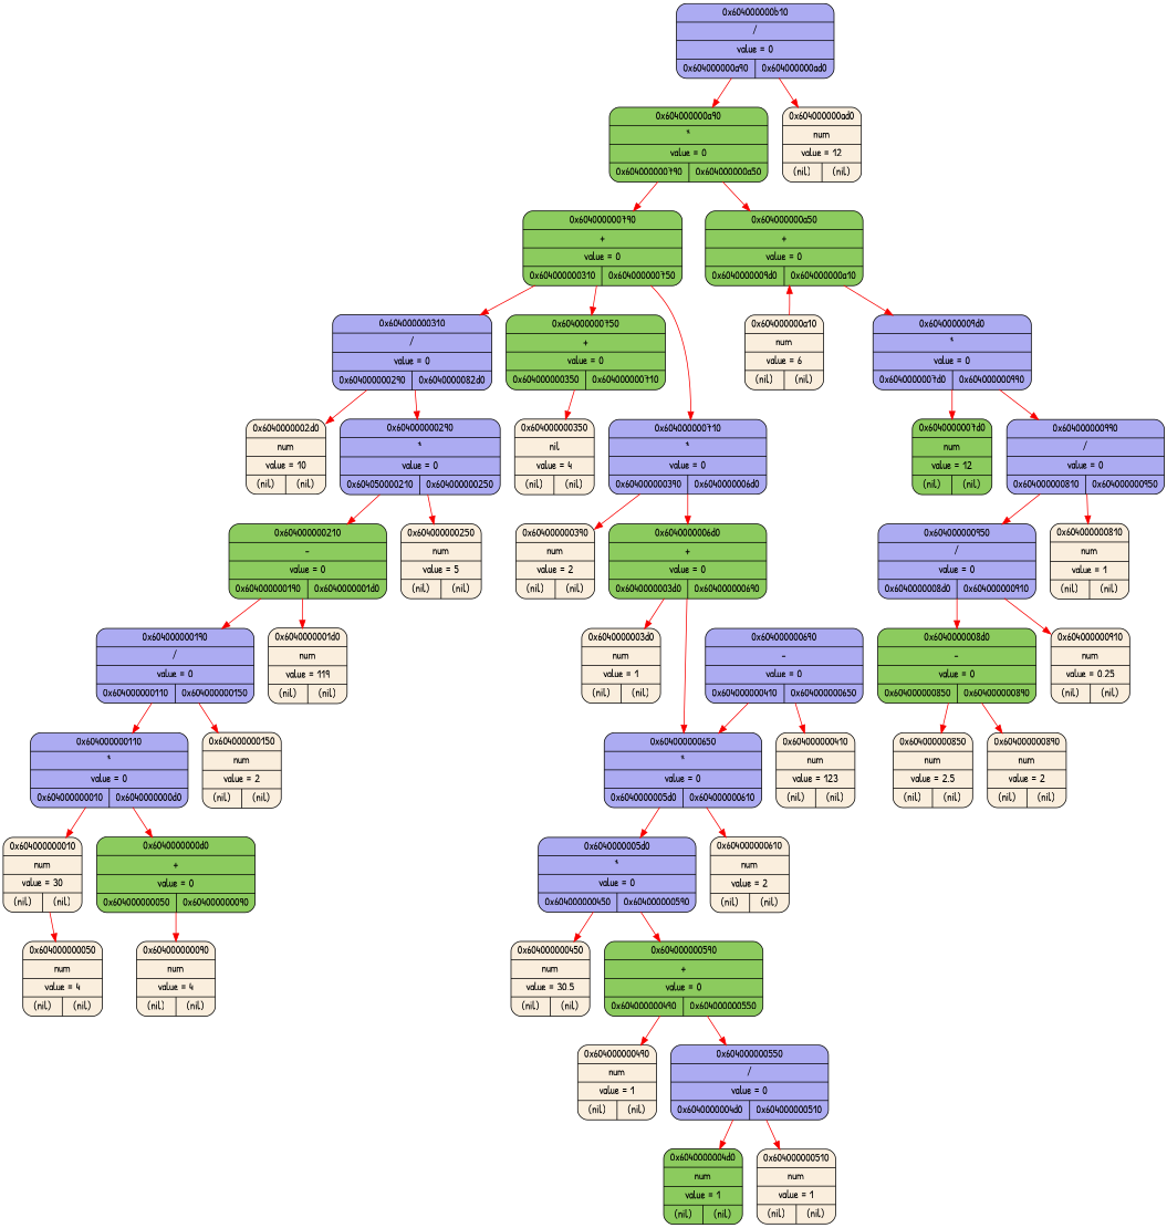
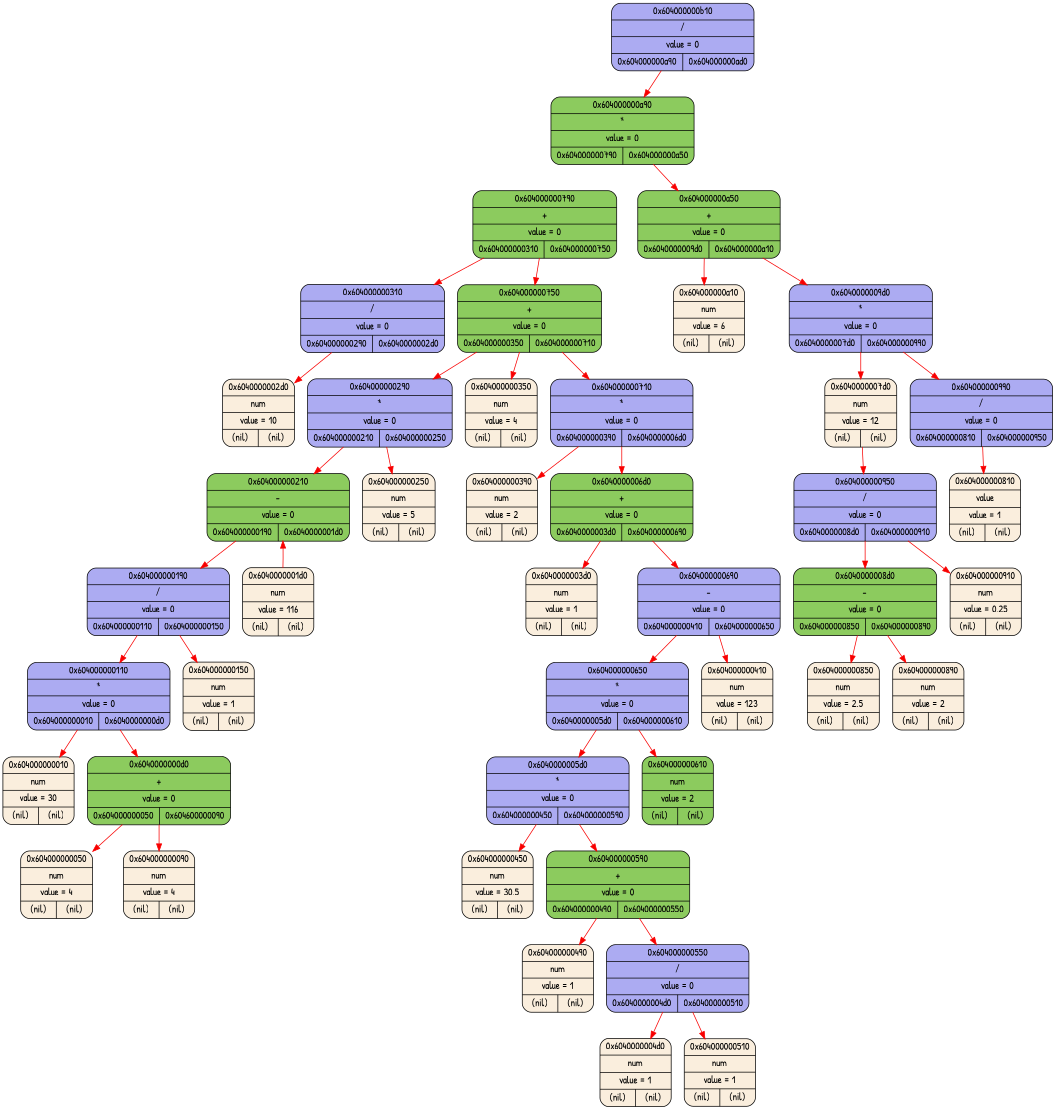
  digraph {
    fontname="Patrick Hand"
    node [fillcolor="#FAEEDD" fontname="Patrick Hand" shape=Mrecord style=filled]
    edge [color="#F80000" fontname="Patrick Hand"]
    n1 [label="{{0x604000000010} | {num} | {value = 30} | {(nil)|(nil)}}"]
    n2 [label="{{0x604000000050} | {num} | {value = 4} | {(nil)|(nil)}}"]
    n3 [label="{{0x604000000090} | {num} | {value = 4} | {(nil)|(nil)}}"]
-   n4 [fillcolor="#8CCB5E" label="{{0x6040000000d0} | {+} | {value = 0} | {0x604000000050|0x604000000090}}"]
+   n4 [fillcolor="#8CCB5E" label="{{0x6040000000d0} | {+} | {value = 0} | {0x604000000050|0x604600000090}}"]
    n5 [fillcolor="#ACABF2" label="{{0x604000000110} | {*} | {value = 0} | {0x604000000010|0x6040000000d0}}"]
-   n6 [label="{{0x604000000150} | {num} | {value = 2} | {(nil)|(nil)}}"]
+   n6 [label="{{0x604000000150} | {num} | {value = 1} | {(nil)|(nil)}}"]
    n7 [fillcolor="#ACABF2" label="{{0x604000000190} | {/} | {value = 0} | {0x604000000110|0x604000000150}}"]
-   n8 [label="{{0x6040000001d0} | {num} | {value = 119} | {(nil)|(nil)}}"]
+   n8 [label="{{0x6040000001d0} | {num} | {value = 116} | {(nil)|(nil)}}"]
    n9 [fillcolor="#8CCB5E" label="{{0x604000000210} | {-} | {value = 0} | {0x604000000190|0x6040000001d0}}"]
    n10 [label="{{0x604000000250} | {num} | {value = 5} | {(nil)|(nil)}}"]
-   n11 [fillcolor="#ACABF2" label="{{0x604000000290} | {*} | {value = 0} | {0x604050000210|0x604000000250}}"]
+   n11 [fillcolor="#ACABF2" label="{{0x604000000290} | {*} | {value = 0} | {0x604000000210|0x604000000250}}"]
    n12 [label="{{0x6040000002d0} | {num} | {value = 10} | {(nil)|(nil)}}"]
-   n13 [fillcolor="#ACABF2" label="{{0x604000000310} | {/} | {value = 0} | {0x604000000290|0x6040000082d0}}"]
-   n14 [label="{{0x604000000350} | {nil} | {value = 4} | {(nil)|(nil)}}"]
+   n13 [fillcolor="#ACABF2" label="{{0x604000000310} | {/} | {value = 0} | {0x604000000290|0x6040000002d0}}"]
+   n14 [label="{{0x604000000350} | {num} | {value = 4} | {(nil)|(nil)}}"]
    n15 [label="{{0x604000000390} | {num} | {value = 2} | {(nil)|(nil)}}"]
    n16 [label="{{0x6040000003d0} | {num} | {value = 1} | {(nil)|(nil)}}"]
    n17 [label="{{0x604000000410} | {num} | {value = 123} | {(nil)|(nil)}}"]
    n18 [label="{{0x604000000450} | {num} | {value = 30.5} | {(nil)|(nil)}}"]
    n19 [label="{{0x604000000490} | {num} | {value = 1} | {(nil)|(nil)}}"]
-   n20 [fillcolor="#8CCB5E" label="{{0x6040000004d0} | {num} | {value = 1} | {(nil)|(nil)}}"]
+   n20 [label="{{0x6040000004d0} | {num} | {value = 1} | {(nil)|(nil)}}"]
    n21 [label="{{0x604000000510} | {num} | {value = 1} | {(nil)|(nil)}}"]
    n22 [fillcolor="#ACABF2" label="{{0x604000000550} | {/} | {value = 0} | {0x6040000004d0|0x604000000510}}"]
    n23 [fillcolor="#8CCB5E" label="{{0x604000000590} | {+} | {value = 0} | {0x604000000490|0x604000000550}}"]
    n24 [fillcolor="#ACABF2" label="{{0x6040000005d0} | {*} | {value = 0} | {0x604000000450|0x604000000590}}"]
-   n25 [label="{{0x604000000610} | {num} | {value = 2} | {(nil)|(nil)}}"]
+   n25 [fillcolor="#8CCB5E" label="{{0x604000000610} | {num} | {value = 2} | {(nil)|(nil)}}"]
    n26 [fillcolor="#ACABF2" label="{{0x604000000650} | {*} | {value = 0} | {0x6040000005d0|0x604000000610}}"]
    n27 [fillcolor="#ACABF2" label="{{0x604000000690} | {-} | {value = 0} | {0x604000000410|0x604000000650}}"]
    n28 [fillcolor="#8CCB5E" label="{{0x6040000006d0} | {+} | {value = 0} | {0x6040000003d0|0x604000000690}}"]
    n29 [fillcolor="#ACABF2" label="{{0x604000000710} | {*} | {value = 0} | {0x604000000390|0x6040000006d0}}"]
    n30 [fillcolor="#8CCB5E" label="{{0x604000000750} | {+} | {value = 0} | {0x604000000350|0x604000000710}}"]
    n31 [fillcolor="#8CCB5E" label="{{0x604000000790} | {+} | {value = 0} | {0x604000000310|0x604000000750}}"]
-   n32 [fillcolor="#8CCB5E" label="{{0x6040000007d0} | {num} | {value = 12} | {(nil)|(nil)}}"]
-   n33 [label="{{0x604000000810} | {num} | {value = 1} | {(nil)|(nil)}}"]
+   n32 [label="{{0x6040000007d0} | {num} | {value = 12} | {(nil)|(nil)}}"]
+   n33 [label="{{0x604000000810} | {value} | {value = 1} | {(nil)|(nil)}}"]
    n34 [label="{{0x604000000850} | {num} | {value = 2.5} | {(nil)|(nil)}}"]
    n35 [label="{{0x604000000890} | {num} | {value = 2} | {(nil)|(nil)}}"]
    n36 [fillcolor="#8CCB5E" label="{{0x6040000008d0} | {-} | {value = 0} | {0x604000000850|0x604000000890}}"]
    n37 [label="{{0x604000000910} | {num} | {value = 0.25} | {(nil)|(nil)}}"]
    n38 [fillcolor="#ACABF2" label="{{0x604000000950} | {/} | {value = 0} | {0x6040000008d0|0x604000000910}}"]
    n39 [fillcolor="#ACABF2" label="{{0x604000000990} | {/} | {value = 0} | {0x604000000810|0x604000000950}}"]
    n40 [fillcolor="#ACABF2" label="{{0x6040000009d0} | {*} | {value = 0} | {0x6040000007d0|0x604000000990}}"]
    n41 [label="{{0x604000000a10} | {num} | {value = 6} | {(nil)|(nil)}}"]
    n42 [fillcolor="#8CCB5E" label="{{0x604000000a50} | {+} | {value = 0} | {0x6040000009d0|0x604000000a10}}"]
    n43 [fillcolor="#8CCB5E" label="{{0x604000000a90} | {*} | {value = 0} | {0x604000000790|0x604000000a50}}"]
-   n44 [label="{{0x604000000ad0} | {num} | {value = 12} | {(nil)|(nil)}}"]
    n45 [fillcolor="#ACABF2" label="{{0x604000000b10} | {/} | {value = 0} | {0x604000000a90|0x604000000ad0}}"]
-   n1 -> n2
+   n4 -> n2
    n4 -> n3
    n5 -> n1
    n5 -> n4
    n7 -> n5
    n7 -> n6
    n9 -> n7
-   n9 -> n8
+   n8 -> n9
    n11 -> n9
    n11 -> n10
-   n13 -> n11
+   n30 -> n11
    n13 -> n12
    n22 -> n20
    n22 -> n21
    n23 -> n19
    n23 -> n22
    n24 -> n18
    n24 -> n23
    n26 -> n24
    n26 -> n25
    n27 -> n17
    n27 -> n26
    n28 -> n16
-   n28 -> n26
+   n28 -> n27
    n29 -> n15
    n29 -> n28
    n30 -> n14
-   n31 -> n29
+   n30 -> n29
    n31 -> n13
    n31 -> n30
    n36 -> n34
    n36 -> n35
    n38 -> n36
    n38 -> n37
    n39 -> n33
-   n39 -> n38
+   n32 -> n38
    n40 -> n32
    n40 -> n39
    n42 -> n40
-   n41 -> n42
-   n43 -> n31
+   n42 -> n41
    n43 -> n42
    n45 -> n43
-   n45 -> n44
  }
